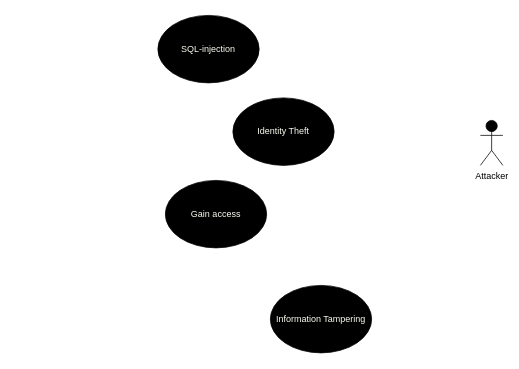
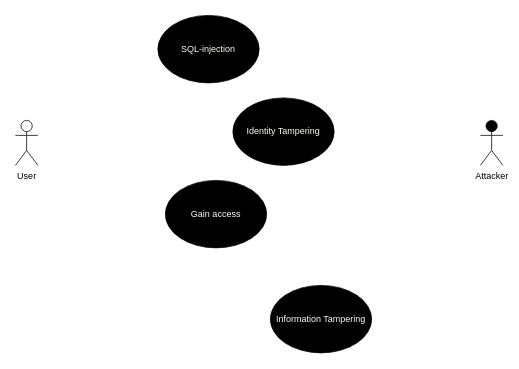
  <mxCell id="0" />
  <mxCell id="1" parent="0" />
+ <mxCell id="2" value="User" style="shape=umlActor;verticalLabelPosition=bottom;verticalAlign=top;html=1;outlineConnect=0;" vertex="1" parent="1"><mxGeometry x="20" y="160" width="30" height="60" as="geometry" /></mxCell>
  <mxCell id="3" value="Attacker" style="shape=umlActor;verticalLabelPosition=bottom;verticalAlign=top;html=1;outlineConnect=0;fillColor=#000000;" vertex="1" parent="1"><mxGeometry x="640" y="160" width="30" height="60" as="geometry" /></mxCell>
  <mxCell id="4" value="&lt;font color=&quot;#fbfff2&quot;&gt;SQL-injection&lt;/font&gt;" style="ellipse;whiteSpace=wrap;html=1;fillColor=#000000;" vertex="1" parent="1"><mxGeometry x="210" y="20" width="135" height="90" as="geometry" /></mxCell>
- <mxCell id="5" value="&lt;font color=&quot;#fbfff2&quot;&gt;Identity Theft&lt;br&gt;&lt;/font&gt;" style="ellipse;whiteSpace=wrap;html=1;fillColor=#000000;" vertex="1" parent="1"><mxGeometry x="310" y="130" width="135" height="90" as="geometry" /></mxCell>
+ <mxCell id="5" value="&lt;font color=&quot;#fbfff2&quot;&gt;Identity Tampering&lt;br&gt;&lt;/font&gt;" style="ellipse;whiteSpace=wrap;html=1;fillColor=#000000;" vertex="1" parent="1"><mxGeometry x="310" y="130" width="135" height="90" as="geometry" /></mxCell>
  <mxCell id="6" value="&lt;font color=&quot;#fbfff2&quot;&gt;Gain access&lt;/font&gt;" style="ellipse;whiteSpace=wrap;html=1;fillColor=#000000;" vertex="1" parent="1"><mxGeometry x="220" y="240" width="135" height="90" as="geometry" /></mxCell>
  <mxCell id="7" value="&lt;font color=&quot;#fbfff2&quot;&gt;Information Tampering&lt;br&gt;&lt;/font&gt;" style="ellipse;whiteSpace=wrap;html=1;fillColor=#000000;" vertex="1" parent="1"><mxGeometry x="360" y="380" width="135" height="90" as="geometry" /></mxCell>
